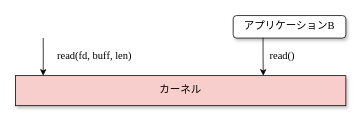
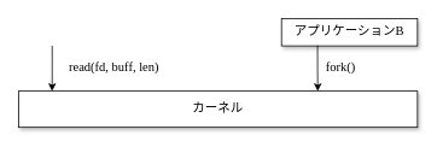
  <mxCell id="0" />
  <mxCell id="1" parent="0" />
  <mxCell id="2" style="edgeStyle=orthogonalEdgeStyle;rounded=0;orthogonalLoop=1;jettySize=auto;html=1;exitX=0.047;exitY=-0.003;exitDx=0;exitDy=0;exitPerimeter=0;" edge="1" parent="1" source="6"><mxGeometry relative="1" as="geometry"><mxPoint x="57" y="100" as="targetPoint" /><Array as="points"><mxPoint x="57" y="75" /></Array></mxGeometry></mxCell>
- <mxCell id="3" value="&lt;font face=&quot;ヒラギノ角ゴ Pro W5&quot;&gt;&lt;span style=&quot;font-size: 14px&quot;&gt;アプリケーションB&lt;br&gt;&lt;/span&gt;&lt;/font&gt;" style="whiteSpace=wrap;html=1;shadow=1;glass=0;rounded=1;" vertex="1" parent="1"><mxGeometry x="310" y="20" width="150" height="30" as="geometry" /></mxCell>
- <mxCell id="4" value="&lt;font face=&quot;ヒラギノ角ゴ Pro W5&quot;&gt;&lt;span style=&quot;font-size: 14px&quot;&gt;カーネル&lt;/span&gt;&lt;/font&gt;" style="rounded=0;whiteSpace=wrap;html=1;shadow=1;glass=0;fillColor=#f8cecc;" vertex="1" parent="1"><mxGeometry x="20" y="100" width="440" height="40" as="geometry" /></mxCell>
+ <mxCell id="3" value="&lt;font face=&quot;ヒラギノ角ゴ Pro W5&quot;&gt;&lt;span style=&quot;font-size: 14px&quot;&gt;アプリケーションB&lt;br&gt;&lt;/span&gt;&lt;/font&gt;" style="rounded=0;whiteSpace=wrap;html=1;shadow=1;glass=0;" vertex="1" parent="1"><mxGeometry x="310" y="20" width="150" height="30" as="geometry" /></mxCell>
+ <mxCell id="4" value="&lt;font face=&quot;ヒラギノ角ゴ Pro W5&quot;&gt;&lt;span style=&quot;font-size: 14px&quot;&gt;カーネル&lt;/span&gt;&lt;/font&gt;" style="rounded=0;whiteSpace=wrap;html=1;shadow=1;glass=0;" vertex="1" parent="1"><mxGeometry x="20" y="100" width="440" height="40" as="geometry" /></mxCell>
  <mxCell id="5" style="edgeStyle=orthogonalEdgeStyle;rounded=0;orthogonalLoop=1;jettySize=auto;html=1;exitX=0.265;exitY=0.984;exitDx=0;exitDy=0;exitPerimeter=0;" edge="1" parent="1" source="3"><mxGeometry relative="1" as="geometry"><mxPoint x="350.488" y="50" as="sourcePoint" /><mxPoint x="350.023" y="100.047" as="targetPoint" /><Array as="points"><mxPoint x="350" y="75" /></Array></mxGeometry></mxCell>
  <mxCell id="6" value="&lt;font style=&quot;font-size: 14px ; font-weight: normal&quot; face=&quot;ヒラギノ角ゴ Pro W5&quot;&gt;read(fd, buff, len)&lt;/font&gt;" style="text;strokeColor=none;fillColor=none;html=1;fontSize=24;fontStyle=1;verticalAlign=middle;align=center;" vertex="1" parent="1"><mxGeometry x="50" y="50" width="150" height="40" as="geometry" /></mxCell>
- <mxCell id="7" value="&lt;font style=&quot;font-size: 14px ; font-weight: normal&quot; face=&quot;ヒラギノ角ゴ Pro W5&quot;&gt;read()&lt;/font&gt;" style="text;strokeColor=none;fillColor=none;html=1;fontSize=24;fontStyle=1;verticalAlign=middle;align=center;" vertex="1" parent="1"><mxGeometry x="300" y="50" width="150" height="40" as="geometry" /></mxCell>
+ <mxCell id="7" value="&lt;font style=&quot;font-size: 14px ; font-weight: normal&quot; face=&quot;ヒラギノ角ゴ Pro W5&quot;&gt;fork()&lt;/font&gt;" style="text;strokeColor=none;fillColor=none;html=1;fontSize=24;fontStyle=1;verticalAlign=middle;align=center;" vertex="1" parent="1"><mxGeometry x="300" y="50" width="150" height="40" as="geometry" /></mxCell>
